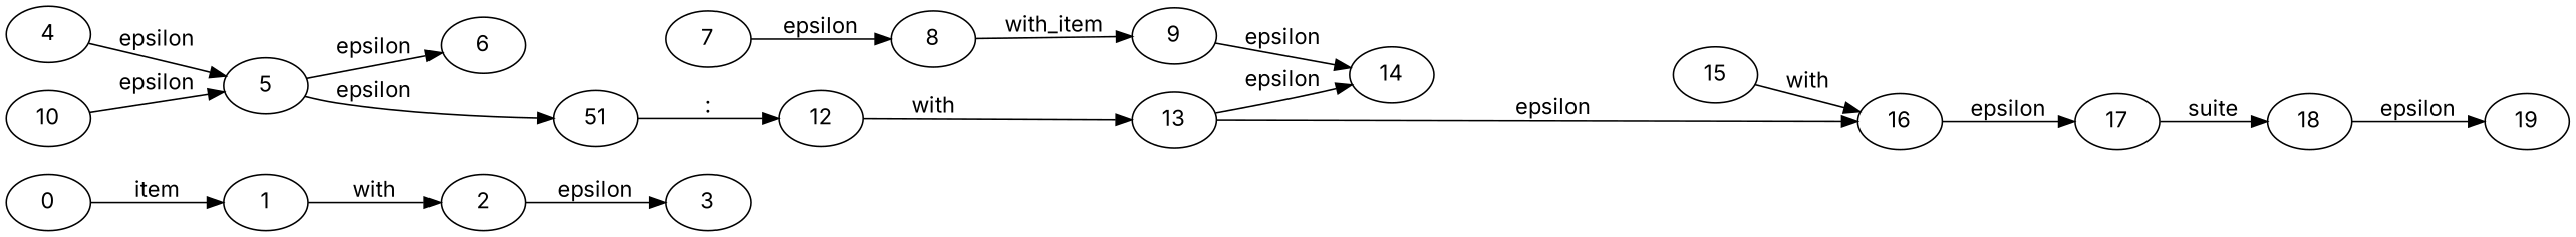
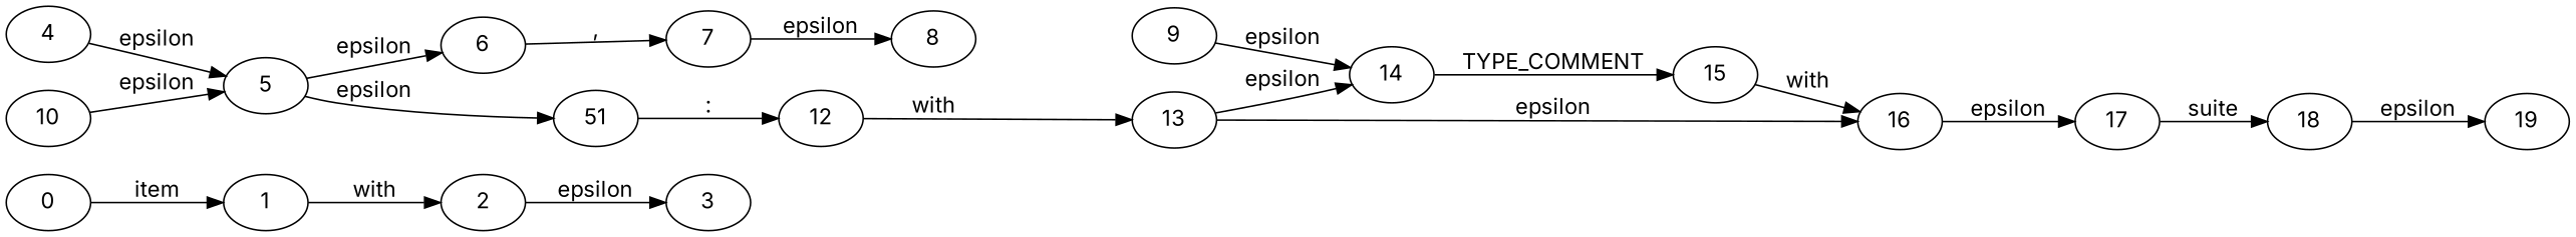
  digraph {
    fontname=Inter
    rankdir=LR
    node [fontname=Inter]
    edge [fontname=Inter]
    0
    1
    2
    3
    4
    5
    6
    n8 [label=51]
    7
    12
    8
    9
    14
    10
    13
    16
    15
    17
    18
    19
    0 -> 1 [label=item]
    1 -> 2 [label=with]
    2 -> 3 [label=epsilon]
    4 -> 5 [label=epsilon]
    5 -> 6 [label=epsilon]
    5 -> n8 [label=epsilon]
+   6 -> 7 [label=","]
    n8 -> 12 [label=":"]
    7 -> 8 [label=epsilon]
    12 -> 13 [label=with]
-   8 -> 9 [label=with_item]
    9 -> 14 [label=epsilon]
+   14 -> 15 [label=TYPE_COMMENT]
    10 -> 5 [label=epsilon]
    13 -> 14 [label=epsilon]
    13 -> 16 [label=epsilon]
    16 -> 17 [label=epsilon]
    15 -> 16 [label=with]
    17 -> 18 [label=suite]
    18 -> 19 [label=epsilon]
  }
